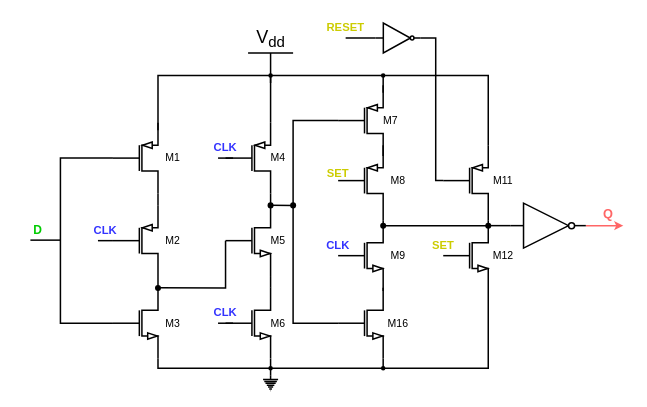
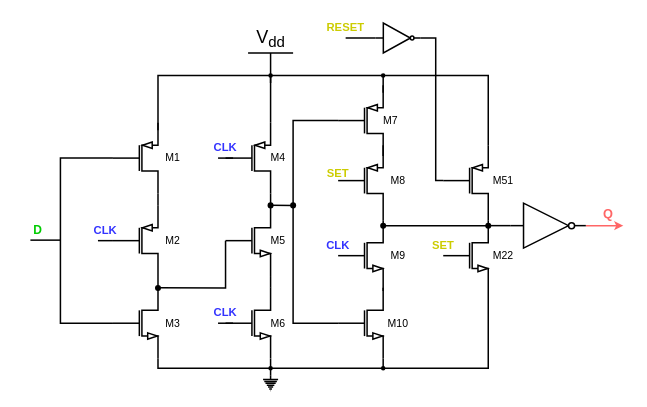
  <mxCell id="0" />
  <mxCell id="1" parent="0" />
  <mxCell id="2" value="" style="verticalLabelPosition=bottom;shadow=0;dashed=0;align=center;html=1;verticalAlign=top;shape=mxgraph.electrical.transistors.pmos;pointerEvents=1;strokeWidth=2;" vertex="1" parent="1"><mxGeometry x="150" y="160" width="60" height="100" as="geometry" /></mxCell>
  <mxCell id="3" value="" style="verticalLabelPosition=bottom;shadow=0;dashed=0;align=center;html=1;verticalAlign=top;shape=mxgraph.electrical.transistors.pmos;pointerEvents=1;strokeWidth=2;" vertex="1" parent="1"><mxGeometry x="150" y="270" width="60" height="100" as="geometry" /></mxCell>
  <mxCell id="4" value="" style="endArrow=none;html=1;rounded=0;entryX=1;entryY=1;entryDx=0;entryDy=0;entryPerimeter=0;exitX=1;exitY=0;exitDx=0;exitDy=0;exitPerimeter=0;strokeWidth=2;" edge="1" parent="1" source="3" target="2"><mxGeometry width="50" height="50" relative="1" as="geometry"><mxPoint x="240" y="270" as="sourcePoint" /><mxPoint x="290" y="220" as="targetPoint" /></mxGeometry></mxCell>
  <mxCell id="5" value="" style="verticalLabelPosition=bottom;shadow=0;dashed=0;align=center;html=1;verticalAlign=top;shape=mxgraph.electrical.transistors.nmos;pointerEvents=1;strokeWidth=2;" vertex="1" parent="1"><mxGeometry x="150" y="380" width="60" height="100" as="geometry" /></mxCell>
  <mxCell id="6" value="" style="endArrow=none;html=1;rounded=0;exitX=1;exitY=0;exitDx=0;exitDy=0;exitPerimeter=0;entryX=1;entryY=1;entryDx=0;entryDy=0;entryPerimeter=0;strokeWidth=2;" edge="1" parent="1" source="5" target="3"><mxGeometry width="50" height="50" relative="1" as="geometry"><mxPoint x="210" y="380" as="sourcePoint" /><mxPoint x="260" y="330" as="targetPoint" /></mxGeometry></mxCell>
  <mxCell id="7" value="" style="verticalLabelPosition=bottom;shadow=0;dashed=0;align=center;html=1;verticalAlign=top;shape=mxgraph.electrical.transistors.pmos;pointerEvents=1;strokeWidth=2;" vertex="1" parent="1"><mxGeometry x="300" y="160" width="60" height="100" as="geometry" /></mxCell>
  <mxCell id="8" value="" style="verticalLabelPosition=bottom;shadow=0;dashed=0;align=center;html=1;verticalAlign=top;shape=mxgraph.electrical.transistors.nmos;pointerEvents=1;strokeWidth=2;" vertex="1" parent="1"><mxGeometry x="300" y="270" width="60" height="100" as="geometry" /></mxCell>
  <mxCell id="9" value="" style="verticalLabelPosition=bottom;shadow=0;dashed=0;align=center;html=1;verticalAlign=top;shape=mxgraph.electrical.transistors.nmos;pointerEvents=1;strokeWidth=2;" vertex="1" parent="1"><mxGeometry x="300" y="380" width="60" height="100" as="geometry" /></mxCell>
  <mxCell id="10" value="" style="endArrow=none;html=1;rounded=0;entryX=1;entryY=1;entryDx=0;entryDy=0;entryPerimeter=0;exitX=1;exitY=0;exitDx=0;exitDy=0;exitPerimeter=0;strokeWidth=2;" edge="1" parent="1" source="8" target="7"><mxGeometry width="50" height="50" relative="1" as="geometry"><mxPoint x="220" y="370" as="sourcePoint" /><mxPoint x="270" y="320" as="targetPoint" /></mxGeometry></mxCell>
  <mxCell id="11" value="" style="endArrow=none;html=1;rounded=0;entryX=1;entryY=1;entryDx=0;entryDy=0;entryPerimeter=0;exitX=1;exitY=0;exitDx=0;exitDy=0;exitPerimeter=0;strokeWidth=2;" edge="1" parent="1" source="9" target="8"><mxGeometry width="50" height="50" relative="1" as="geometry"><mxPoint x="220" y="370" as="sourcePoint" /><mxPoint x="270" y="320" as="targetPoint" /></mxGeometry></mxCell>
  <mxCell id="12" value="" style="verticalLabelPosition=bottom;shadow=0;dashed=0;align=center;html=1;verticalAlign=top;shape=mxgraph.electrical.transistors.pmos;pointerEvents=1;strokeWidth=2;" vertex="1" parent="1"><mxGeometry x="450" y="110" width="60" height="100" as="geometry" /></mxCell>
  <mxCell id="13" value="" style="verticalLabelPosition=bottom;shadow=0;dashed=0;align=center;html=1;verticalAlign=top;shape=mxgraph.electrical.transistors.pmos;pointerEvents=1;strokeWidth=2;" vertex="1" parent="1"><mxGeometry x="450" y="190" width="60" height="100" as="geometry" /></mxCell>
  <mxCell id="14" value="" style="verticalLabelPosition=bottom;shadow=0;dashed=0;align=center;html=1;verticalAlign=top;shape=mxgraph.electrical.transistors.nmos;pointerEvents=1;strokeWidth=2;" vertex="1" parent="1"><mxGeometry x="450" y="290" width="60" height="100" as="geometry" /></mxCell>
  <mxCell id="15" value="" style="verticalLabelPosition=bottom;shadow=0;dashed=0;align=center;html=1;verticalAlign=top;shape=mxgraph.electrical.transistors.nmos;pointerEvents=1;strokeWidth=2;" vertex="1" parent="1"><mxGeometry x="450" y="380" width="60" height="100" as="geometry" /></mxCell>
  <mxCell id="16" value="" style="endArrow=none;html=1;rounded=0;entryX=1;entryY=1;entryDx=0;entryDy=0;entryPerimeter=0;exitX=1;exitY=0;exitDx=0;exitDy=0;exitPerimeter=0;strokeWidth=2;" edge="1" parent="1" source="14" target="13"><mxGeometry width="50" height="50" relative="1" as="geometry"><mxPoint x="490" y="330" as="sourcePoint" /><mxPoint x="540" y="280" as="targetPoint" /></mxGeometry></mxCell>
  <mxCell id="17" value="" style="endArrow=none;html=1;rounded=0;exitX=1;exitY=0;exitDx=0;exitDy=0;exitPerimeter=0;entryX=1;entryY=0;entryDx=0;entryDy=0;entryPerimeter=0;strokeWidth=2;" edge="1" parent="1"><mxGeometry width="50" height="50" relative="1" as="geometry"><mxPoint x="210" y="172.857" as="sourcePoint" /><mxPoint x="510" y="122.857" as="targetPoint" /><Array as="points"><mxPoint x="210" y="100" /><mxPoint x="510" y="100" /></Array></mxGeometry></mxCell>
  <mxCell id="18" value="" style="endArrow=none;html=1;rounded=0;exitX=1;exitY=0;exitDx=0;exitDy=0;exitPerimeter=0;strokeWidth=2;" edge="1" parent="1" source="7"><mxGeometry width="50" height="50" relative="1" as="geometry"><mxPoint x="410" y="270" as="sourcePoint" /><mxPoint x="360" y="100" as="targetPoint" /></mxGeometry></mxCell>
  <mxCell id="19" value="" style="endArrow=none;html=1;rounded=0;exitX=1;exitY=1;exitDx=0;exitDy=0;exitPerimeter=0;entryX=1;entryY=1;entryDx=0;entryDy=0;entryPerimeter=0;strokeWidth=2;" edge="1" parent="1" source="5" target="15"><mxGeometry width="50" height="50" relative="1" as="geometry"><mxPoint x="410" y="510" as="sourcePoint" /><mxPoint x="460" y="460" as="targetPoint" /><Array as="points"><mxPoint x="210" y="490" /><mxPoint x="510" y="490" /></Array></mxGeometry></mxCell>
  <mxCell id="20" value="" style="endArrow=none;html=1;rounded=0;entryX=1;entryY=1;entryDx=0;entryDy=0;entryPerimeter=0;strokeWidth=2;" edge="1" parent="1" source="62" target="9"><mxGeometry width="50" height="50" relative="1" as="geometry"><mxPoint x="360" y="490" as="sourcePoint" /><mxPoint x="460" y="460" as="targetPoint" /></mxGeometry></mxCell>
  <mxCell id="21" value="" style="pointerEvents=1;verticalLabelPosition=bottom;shadow=0;dashed=0;align=center;html=1;verticalAlign=top;shape=mxgraph.electrical.signal_sources.protective_earth;strokeWidth=2;" vertex="1" parent="1"><mxGeometry x="350" y="500" width="20" height="20" as="geometry" /></mxCell>
  <mxCell id="22" value="" style="endArrow=none;html=1;rounded=0;exitX=0.5;exitY=0;exitDx=0;exitDy=0;exitPerimeter=0;strokeWidth=2;" edge="1" parent="1" source="21"><mxGeometry width="50" height="50" relative="1" as="geometry"><mxPoint x="410" y="510" as="sourcePoint" /><mxPoint x="360" y="490" as="targetPoint" /></mxGeometry></mxCell>
  <mxCell id="23" value="V&lt;sub&gt;dd&lt;/sub&gt;" style="verticalLabelPosition=top;verticalAlign=bottom;shape=mxgraph.electrical.signal_sources.vdd;shadow=0;dashed=0;align=center;strokeWidth=2;fontSize=24;html=1;flipV=1;" vertex="1" parent="1"><mxGeometry x="330" y="70" width="60" height="40" as="geometry" /></mxCell>
  <mxCell id="24" value="" style="endArrow=none;html=1;rounded=0;entryX=0;entryY=0.5;entryDx=0;entryDy=0;entryPerimeter=0;exitX=0;exitY=0.5;exitDx=0;exitDy=0;exitPerimeter=0;strokeWidth=2;" edge="1" parent="1" source="5" target="2"><mxGeometry width="50" height="50" relative="1" as="geometry"><mxPoint x="80" y="290" as="sourcePoint" /><mxPoint x="130" y="240" as="targetPoint" /><Array as="points"><mxPoint x="80" y="430" /><mxPoint x="80" y="210" /></Array></mxGeometry></mxCell>
  <mxCell id="25" value="" style="endArrow=none;html=1;rounded=0;exitX=0;exitY=0.5;exitDx=0;exitDy=0;exitPerimeter=0;strokeWidth=2;" edge="1" parent="1" source="3"><mxGeometry width="50" height="50" relative="1" as="geometry"><mxPoint x="210" y="300" as="sourcePoint" /><mxPoint x="130" y="320" as="targetPoint" /></mxGeometry></mxCell>
  <mxCell id="26" value="&lt;font style=&quot;font-size: 15px; color: rgb(51, 51, 255);&quot;&gt;&lt;b&gt;CLK&lt;/b&gt;&lt;/font&gt;" style="text;strokeColor=none;align=center;fillColor=none;html=1;verticalAlign=middle;whiteSpace=wrap;rounded=0;strokeWidth=2;" vertex="1" parent="1"><mxGeometry x="110" y="290" width="60" height="30" as="geometry" /></mxCell>
  <mxCell id="27" value="" style="endArrow=none;html=1;rounded=0;strokeWidth=2;" edge="1" parent="1"><mxGeometry width="50" height="50" relative="1" as="geometry"><mxPoint x="40" y="319.31" as="sourcePoint" /><mxPoint x="80" y="319.31" as="targetPoint" /></mxGeometry></mxCell>
  <mxCell id="28" value="&lt;font style=&quot;font-size: 16px; color: rgb(0, 204, 0);&quot;&gt;&lt;b&gt;D&lt;/b&gt;&lt;/font&gt;" style="text;strokeColor=none;align=center;fillColor=none;html=1;verticalAlign=middle;whiteSpace=wrap;rounded=0;strokeWidth=2;" vertex="1" parent="1"><mxGeometry x="20" y="290" width="60" height="30" as="geometry" /></mxCell>
  <mxCell id="29" value="" style="endArrow=none;html=1;rounded=0;entryX=0;entryY=0.5;entryDx=0;entryDy=0;entryPerimeter=0;exitX=1;exitY=0;exitDx=0;exitDy=0;exitPerimeter=0;strokeWidth=2;" edge="1" parent="1" source="5" target="8"><mxGeometry width="50" height="50" relative="1" as="geometry"><mxPoint x="250" y="400" as="sourcePoint" /><mxPoint x="390" y="320" as="targetPoint" /><Array as="points"><mxPoint x="300" y="383" /></Array></mxGeometry></mxCell>
  <mxCell id="30" value="" style="shape=waypoint;sketch=0;fillStyle=solid;size=6;pointerEvents=1;points=[];fillColor=none;resizable=0;rotatable=0;perimeter=centerPerimeter;snapToPoint=1;strokeWidth=2;" vertex="1" parent="1"><mxGeometry x="200" y="373" width="20" height="20" as="geometry" /></mxCell>
  <mxCell id="31" value="" style="endArrow=none;html=1;rounded=0;exitX=0;exitY=0.5;exitDx=0;exitDy=0;exitPerimeter=0;strokeWidth=2;" edge="1" parent="1"><mxGeometry width="50" height="50" relative="1" as="geometry"><mxPoint x="310" y="210" as="sourcePoint" /><mxPoint x="290" y="210" as="targetPoint" /></mxGeometry></mxCell>
  <mxCell id="32" value="&lt;font style=&quot;font-size: 15px; color: rgb(51, 51, 255);&quot;&gt;&lt;b&gt;CLK&lt;/b&gt;&lt;/font&gt;" style="text;strokeColor=none;align=center;fillColor=none;html=1;verticalAlign=middle;whiteSpace=wrap;rounded=0;strokeWidth=2;" vertex="1" parent="1"><mxGeometry x="270" y="180" width="60" height="30" as="geometry" /></mxCell>
  <mxCell id="33" value="" style="endArrow=none;html=1;rounded=0;exitX=0;exitY=0.5;exitDx=0;exitDy=0;exitPerimeter=0;strokeWidth=2;" edge="1" parent="1"><mxGeometry width="50" height="50" relative="1" as="geometry"><mxPoint x="310" y="430" as="sourcePoint" /><mxPoint x="290" y="430" as="targetPoint" /></mxGeometry></mxCell>
  <mxCell id="34" value="&lt;font style=&quot;font-size: 15px; color: rgb(51, 51, 255);&quot;&gt;&lt;b&gt;CLK&lt;/b&gt;&lt;/font&gt;" style="text;strokeColor=none;align=center;fillColor=none;html=1;verticalAlign=middle;whiteSpace=wrap;rounded=0;strokeWidth=2;" vertex="1" parent="1"><mxGeometry x="270" y="400" width="60" height="30" as="geometry" /></mxCell>
  <mxCell id="35" value="" style="endArrow=none;html=1;rounded=0;entryX=0;entryY=0.5;entryDx=0;entryDy=0;entryPerimeter=0;exitX=0;exitY=0.5;exitDx=0;exitDy=0;exitPerimeter=0;strokeWidth=2;" edge="1" parent="1" source="15" target="12"><mxGeometry width="50" height="50" relative="1" as="geometry"><mxPoint x="410" y="370" as="sourcePoint" /><mxPoint x="360" y="210" as="targetPoint" /><Array as="points"><mxPoint x="390" y="430" /><mxPoint x="390" y="160" /></Array></mxGeometry></mxCell>
  <mxCell id="36" value="" style="endArrow=none;html=1;rounded=0;exitX=1;exitY=0;exitDx=0;exitDy=0;exitPerimeter=0;strokeWidth=2;" edge="1" parent="1" source="8"><mxGeometry width="50" height="50" relative="1" as="geometry"><mxPoint x="310" y="260" as="sourcePoint" /><mxPoint x="390" y="273" as="targetPoint" /></mxGeometry></mxCell>
  <mxCell id="37" value="" style="shape=waypoint;sketch=0;fillStyle=solid;size=6;pointerEvents=1;points=[];fillColor=none;resizable=0;rotatable=0;perimeter=centerPerimeter;snapToPoint=1;strokeWidth=2;" vertex="1" parent="1"><mxGeometry x="380" y="263" width="20" height="20" as="geometry" /></mxCell>
  <mxCell id="38" value="" style="shape=waypoint;sketch=0;fillStyle=solid;size=6;pointerEvents=1;points=[];fillColor=none;resizable=0;rotatable=0;perimeter=centerPerimeter;snapToPoint=1;strokeWidth=2;" vertex="1" parent="1"><mxGeometry x="350" y="263" width="20" height="20" as="geometry" /></mxCell>
  <mxCell id="39" value="&lt;font style=&quot;font-size: 15px; color: rgb(204, 204, 0);&quot;&gt;&lt;b&gt;SET&lt;/b&gt;&lt;/font&gt;" style="text;strokeColor=none;align=center;fillColor=none;html=1;verticalAlign=middle;whiteSpace=wrap;rounded=0;strokeWidth=2;" vertex="1" parent="1"><mxGeometry x="420" y="215" width="60" height="30" as="geometry" /></mxCell>
  <mxCell id="40" value="&lt;font style=&quot;font-size: 15px; color: rgb(51, 51, 255);&quot;&gt;&lt;b&gt;CLK&lt;/b&gt;&lt;/font&gt;" style="text;strokeColor=none;align=center;fillColor=none;html=1;verticalAlign=middle;whiteSpace=wrap;rounded=0;strokeWidth=2;" vertex="1" parent="1"><mxGeometry x="420" y="310" width="60" height="30" as="geometry" /></mxCell>
  <mxCell id="41" value="" style="shape=waypoint;sketch=0;fillStyle=solid;size=6;pointerEvents=1;points=[];fillColor=none;resizable=0;rotatable=0;perimeter=centerPerimeter;snapToPoint=1;strokeWidth=2;" vertex="1" parent="1"><mxGeometry x="500" y="290" width="20" height="20" as="geometry" /></mxCell>
  <mxCell id="42" value="" style="endArrow=classic;html=1;rounded=0;strokeColor=#FF6666;strokeWidth=2;" edge="1" parent="1"><mxGeometry width="50" height="50" relative="1" as="geometry"><mxPoint x="780" y="300" as="sourcePoint" /><mxPoint x="830" y="300" as="targetPoint" /></mxGeometry></mxCell>
  <mxCell id="43" value="&lt;font style=&quot;font-size: 17px; color: rgb(255, 102, 102);&quot;&gt;&lt;b&gt;Q&lt;/b&gt;&lt;/font&gt;" style="text;strokeColor=none;align=center;fillColor=none;html=1;verticalAlign=middle;whiteSpace=wrap;rounded=0;strokeWidth=2;" vertex="1" parent="1"><mxGeometry x="780" y="270" width="60" height="30" as="geometry" /></mxCell>
  <mxCell id="44" value="" style="verticalLabelPosition=bottom;shadow=0;dashed=0;align=center;html=1;verticalAlign=top;shape=mxgraph.electrical.logic_gates.inverter_2;strokeWidth=2;" vertex="1" parent="1"><mxGeometry x="680" y="270" width="100" height="60" as="geometry" /></mxCell>
  <mxCell id="45" value="" style="verticalLabelPosition=bottom;shadow=0;dashed=0;align=center;html=1;verticalAlign=top;shape=mxgraph.electrical.transistors.pmos;pointerEvents=1;strokeWidth=2;" vertex="1" parent="1"><mxGeometry x="590" y="190" width="60" height="100" as="geometry" /></mxCell>
  <mxCell id="46" value="" style="verticalLabelPosition=bottom;shadow=0;dashed=0;align=center;html=1;verticalAlign=top;shape=mxgraph.electrical.transistors.nmos;pointerEvents=1;strokeWidth=2;" vertex="1" parent="1"><mxGeometry x="590" y="290" width="60" height="100" as="geometry" /></mxCell>
  <mxCell id="47" value="" style="endArrow=none;html=1;rounded=0;entryX=1;entryY=1;entryDx=0;entryDy=0;entryPerimeter=0;exitX=1;exitY=0;exitDx=0;exitDy=0;exitPerimeter=0;strokeWidth=2;" edge="1" parent="1" source="46" target="45"><mxGeometry width="50" height="50" relative="1" as="geometry"><mxPoint x="630" y="330" as="sourcePoint" /><mxPoint x="680" y="280" as="targetPoint" /></mxGeometry></mxCell>
  <mxCell id="48" value="&lt;font style=&quot;font-size: 15px; color: rgb(204, 204, 0);&quot;&gt;&lt;b&gt;RESET&lt;/b&gt;&lt;/font&gt;" style="text;strokeColor=none;align=center;fillColor=none;html=1;verticalAlign=middle;whiteSpace=wrap;rounded=0;strokeWidth=2;" vertex="1" parent="1"><mxGeometry x="430" y="20" width="60" height="30" as="geometry" /></mxCell>
  <mxCell id="49" value="" style="shape=waypoint;sketch=0;fillStyle=solid;size=6;pointerEvents=1;points=[];fillColor=none;resizable=0;rotatable=0;perimeter=centerPerimeter;snapToPoint=1;strokeWidth=2;" vertex="1" parent="1"><mxGeometry x="640" y="290" width="20" height="20" as="geometry" /></mxCell>
  <mxCell id="50" value="" style="endArrow=none;html=1;rounded=0;entryX=0;entryY=0.5;entryDx=0;entryDy=0;entryPerimeter=0;exitX=0.89;exitY=0.454;exitDx=0;exitDy=0;exitPerimeter=0;strokeWidth=2;" edge="1" parent="1" source="49" target="44"><mxGeometry width="50" height="50" relative="1" as="geometry"><mxPoint x="680" y="280" as="sourcePoint" /><mxPoint x="730" y="230" as="targetPoint" /></mxGeometry></mxCell>
  <mxCell id="51" value="" style="endArrow=none;html=1;rounded=0;entryX=1;entryY=0;entryDx=0;entryDy=0;entryPerimeter=0;strokeWidth=2;" edge="1" parent="1" target="45"><mxGeometry width="50" height="50" relative="1" as="geometry"><mxPoint x="510" y="100" as="sourcePoint" /><mxPoint x="550" y="160" as="targetPoint" /><Array as="points"><mxPoint x="650" y="100" /></Array></mxGeometry></mxCell>
  <mxCell id="52" value="" style="shape=waypoint;sketch=0;fillStyle=solid;size=6;pointerEvents=1;points=[];fillColor=none;resizable=0;rotatable=0;perimeter=centerPerimeter;snapToPoint=1;" vertex="1" parent="1"><mxGeometry x="500" y="90" width="20" height="20" as="geometry" /></mxCell>
  <mxCell id="53" value="" style="shape=waypoint;sketch=0;fillStyle=solid;size=6;pointerEvents=1;points=[];fillColor=none;resizable=0;rotatable=0;perimeter=centerPerimeter;snapToPoint=1;" vertex="1" parent="1"><mxGeometry x="350" y="90" width="20" height="20" as="geometry" /></mxCell>
  <mxCell id="54" value="" style="verticalLabelPosition=bottom;shadow=0;dashed=0;align=center;html=1;verticalAlign=top;shape=mxgraph.electrical.logic_gates.inverter_2;strokeWidth=2;" vertex="1" parent="1"><mxGeometry x="500" y="30" width="60" height="40" as="geometry" /></mxCell>
  <mxCell id="55" value="" style="endArrow=none;html=1;rounded=0;strokeWidth=2;exitX=1;exitY=0.5;exitDx=0;exitDy=0;exitPerimeter=0;entryX=0;entryY=0.5;entryDx=0;entryDy=0;entryPerimeter=0;" edge="1" parent="1" source="54" target="45"><mxGeometry width="50" height="50" relative="1" as="geometry"><mxPoint x="540" y="130" as="sourcePoint" /><mxPoint x="590" y="80" as="targetPoint" /><Array as="points"><mxPoint x="580" y="50" /><mxPoint x="580" y="240" /></Array></mxGeometry></mxCell>
  <mxCell id="56" value="" style="endArrow=none;html=1;rounded=0;strokeWidth=2;entryX=0;entryY=0.5;entryDx=0;entryDy=0;entryPerimeter=0;" edge="1" parent="1" target="54"><mxGeometry width="50" height="50" relative="1" as="geometry"><mxPoint x="460" y="50" as="sourcePoint" /><mxPoint x="475" y="40" as="targetPoint" /></mxGeometry></mxCell>
  <mxCell id="57" value="&lt;font style=&quot;font-size: 15px; color: rgb(204, 204, 0);&quot;&gt;&lt;b&gt;SET&lt;/b&gt;&lt;/font&gt;" style="text;strokeColor=none;align=center;fillColor=none;html=1;verticalAlign=middle;whiteSpace=wrap;rounded=0;strokeWidth=2;" vertex="1" parent="1"><mxGeometry x="560" y="310" width="60" height="30" as="geometry" /></mxCell>
  <mxCell id="58" value="" style="endArrow=none;html=1;rounded=0;entryX=1;entryY=1;entryDx=0;entryDy=0;entryPerimeter=0;strokeWidth=2;" edge="1" parent="1" source="60" target="46"><mxGeometry width="50" height="50" relative="1" as="geometry"><mxPoint x="510" y="490" as="sourcePoint" /><mxPoint x="550" y="360" as="targetPoint" /><Array as="points"><mxPoint x="650" y="490" /></Array></mxGeometry></mxCell>
  <mxCell id="59" value="" style="endArrow=none;html=1;rounded=0;entryDx=0;entryDy=0;entryPerimeter=0;strokeWidth=2;" edge="1" parent="1" target="60"><mxGeometry width="50" height="50" relative="1" as="geometry"><mxPoint x="510" y="490" as="sourcePoint" /><mxPoint x="650" y="387" as="targetPoint" /><Array as="points" /></mxGeometry></mxCell>
  <mxCell id="60" value="" style="shape=waypoint;sketch=0;fillStyle=solid;size=6;pointerEvents=1;points=[];fillColor=none;resizable=0;rotatable=0;perimeter=centerPerimeter;snapToPoint=1;" vertex="1" parent="1"><mxGeometry x="500" y="480" width="20" height="20" as="geometry" /></mxCell>
  <mxCell id="61" value="" style="endArrow=none;html=1;rounded=0;entryDx=0;entryDy=0;entryPerimeter=0;strokeWidth=2;" edge="1" parent="1" target="62"><mxGeometry width="50" height="50" relative="1" as="geometry"><mxPoint x="360" y="490" as="sourcePoint" /><mxPoint x="360" y="477" as="targetPoint" /></mxGeometry></mxCell>
  <mxCell id="62" value="" style="shape=waypoint;sketch=0;fillStyle=solid;size=6;pointerEvents=1;points=[];fillColor=none;resizable=0;rotatable=0;perimeter=centerPerimeter;snapToPoint=1;" vertex="1" parent="1"><mxGeometry x="350" y="480" width="20" height="20" as="geometry" /></mxCell>
  <mxCell id="63" value="&lt;font style=&quot;font-size: 14px;&quot;&gt;M1&lt;/font&gt;" style="text;strokeColor=none;align=center;fillColor=none;html=1;verticalAlign=middle;whiteSpace=wrap;rounded=0;" vertex="1" parent="1"><mxGeometry x="200" y="195" width="60" height="30" as="geometry" /></mxCell>
  <mxCell id="64" value="&lt;font style=&quot;font-size: 14px;&quot;&gt;M2&lt;/font&gt;" style="text;strokeColor=none;align=center;fillColor=none;html=1;verticalAlign=middle;whiteSpace=wrap;rounded=0;" vertex="1" parent="1"><mxGeometry x="200" y="305" width="60" height="30" as="geometry" /></mxCell>
  <mxCell id="65" value="&lt;font style=&quot;font-size: 14px;&quot;&gt;M3&lt;/font&gt;" style="text;strokeColor=none;align=center;fillColor=none;html=1;verticalAlign=middle;whiteSpace=wrap;rounded=0;" vertex="1" parent="1"><mxGeometry x="200" y="415" width="60" height="30" as="geometry" /></mxCell>
  <mxCell id="66" value="&lt;font style=&quot;font-size: 14px;&quot;&gt;M4&lt;/font&gt;" style="text;strokeColor=none;align=center;fillColor=none;html=1;verticalAlign=middle;whiteSpace=wrap;rounded=0;" vertex="1" parent="1"><mxGeometry x="340" y="195" width="60" height="30" as="geometry" /></mxCell>
  <mxCell id="67" value="&lt;font style=&quot;font-size: 14px;&quot;&gt;M5&lt;/font&gt;" style="text;strokeColor=none;align=center;fillColor=none;html=1;verticalAlign=middle;whiteSpace=wrap;rounded=0;" vertex="1" parent="1"><mxGeometry x="340" y="305" width="60" height="30" as="geometry" /></mxCell>
  <mxCell id="68" value="&lt;font style=&quot;font-size: 14px;&quot;&gt;M6&lt;/font&gt;" style="text;strokeColor=none;align=center;fillColor=none;html=1;verticalAlign=middle;whiteSpace=wrap;rounded=0;" vertex="1" parent="1"><mxGeometry x="340" y="415" width="60" height="30" as="geometry" /></mxCell>
  <mxCell id="69" value="&lt;font style=&quot;font-size: 14px;&quot;&gt;M7&lt;/font&gt;" style="text;strokeColor=none;align=center;fillColor=none;html=1;verticalAlign=middle;whiteSpace=wrap;rounded=0;" vertex="1" parent="1"><mxGeometry x="490" y="145" width="60" height="30" as="geometry" /></mxCell>
  <mxCell id="70" value="&lt;font style=&quot;font-size: 14px;&quot;&gt;M8&lt;/font&gt;" style="text;strokeColor=none;align=center;fillColor=none;html=1;verticalAlign=middle;whiteSpace=wrap;rounded=0;" vertex="1" parent="1"><mxGeometry x="500" y="225" width="60" height="30" as="geometry" /></mxCell>
  <mxCell id="71" value="&lt;font style=&quot;font-size: 14px;&quot;&gt;M9&lt;/font&gt;" style="text;strokeColor=none;align=center;fillColor=none;html=1;verticalAlign=middle;whiteSpace=wrap;rounded=0;" vertex="1" parent="1"><mxGeometry x="500" y="325" width="60" height="30" as="geometry" /></mxCell>
- <mxCell id="72" value="&lt;font style=&quot;font-size: 14px;&quot;&gt;M16&lt;/font&gt;" style="text;strokeColor=none;align=center;fillColor=none;html=1;verticalAlign=middle;whiteSpace=wrap;rounded=0;" vertex="1" parent="1"><mxGeometry x="500" y="415" width="60" height="30" as="geometry" /></mxCell>
- <mxCell id="73" value="&lt;font style=&quot;font-size: 14px;&quot;&gt;M11&lt;/font&gt;" style="text;strokeColor=none;align=center;fillColor=none;html=1;verticalAlign=middle;whiteSpace=wrap;rounded=0;" vertex="1" parent="1"><mxGeometry x="640" y="225" width="60" height="30" as="geometry" /></mxCell>
- <mxCell id="74" value="&lt;font style=&quot;font-size: 14px;&quot;&gt;M12&lt;/font&gt;" style="text;strokeColor=none;align=center;fillColor=none;html=1;verticalAlign=middle;whiteSpace=wrap;rounded=0;" vertex="1" parent="1"><mxGeometry x="640" y="325" width="60" height="30" as="geometry" /></mxCell>
+ <mxCell id="72" value="&lt;font style=&quot;font-size: 14px;&quot;&gt;M10&lt;/font&gt;" style="text;strokeColor=none;align=center;fillColor=none;html=1;verticalAlign=middle;whiteSpace=wrap;rounded=0;" vertex="1" parent="1"><mxGeometry x="500" y="415" width="60" height="30" as="geometry" /></mxCell>
+ <mxCell id="73" value="&lt;font style=&quot;font-size: 14px;&quot;&gt;M51&lt;/font&gt;" style="text;strokeColor=none;align=center;fillColor=none;html=1;verticalAlign=middle;whiteSpace=wrap;rounded=0;" vertex="1" parent="1"><mxGeometry x="640" y="225" width="60" height="30" as="geometry" /></mxCell>
+ <mxCell id="74" value="&lt;font style=&quot;font-size: 14px;&quot;&gt;M22&lt;/font&gt;" style="text;strokeColor=none;align=center;fillColor=none;html=1;verticalAlign=middle;whiteSpace=wrap;rounded=0;" vertex="1" parent="1"><mxGeometry x="640" y="325" width="60" height="30" as="geometry" /></mxCell>
  <mxCell id="75" value="" style="endArrow=none;html=1;rounded=0;strokeWidth=2;entryX=0.281;entryY=0.569;entryDx=0;entryDy=0;entryPerimeter=0;exitX=0.69;exitY=0.455;exitDx=0;exitDy=0;exitPerimeter=0;" edge="1" parent="1" source="41" target="49"><mxGeometry width="50" height="50" relative="1" as="geometry"><mxPoint x="560" y="313" as="sourcePoint" /><mxPoint x="610" y="263" as="targetPoint" /></mxGeometry></mxCell>
